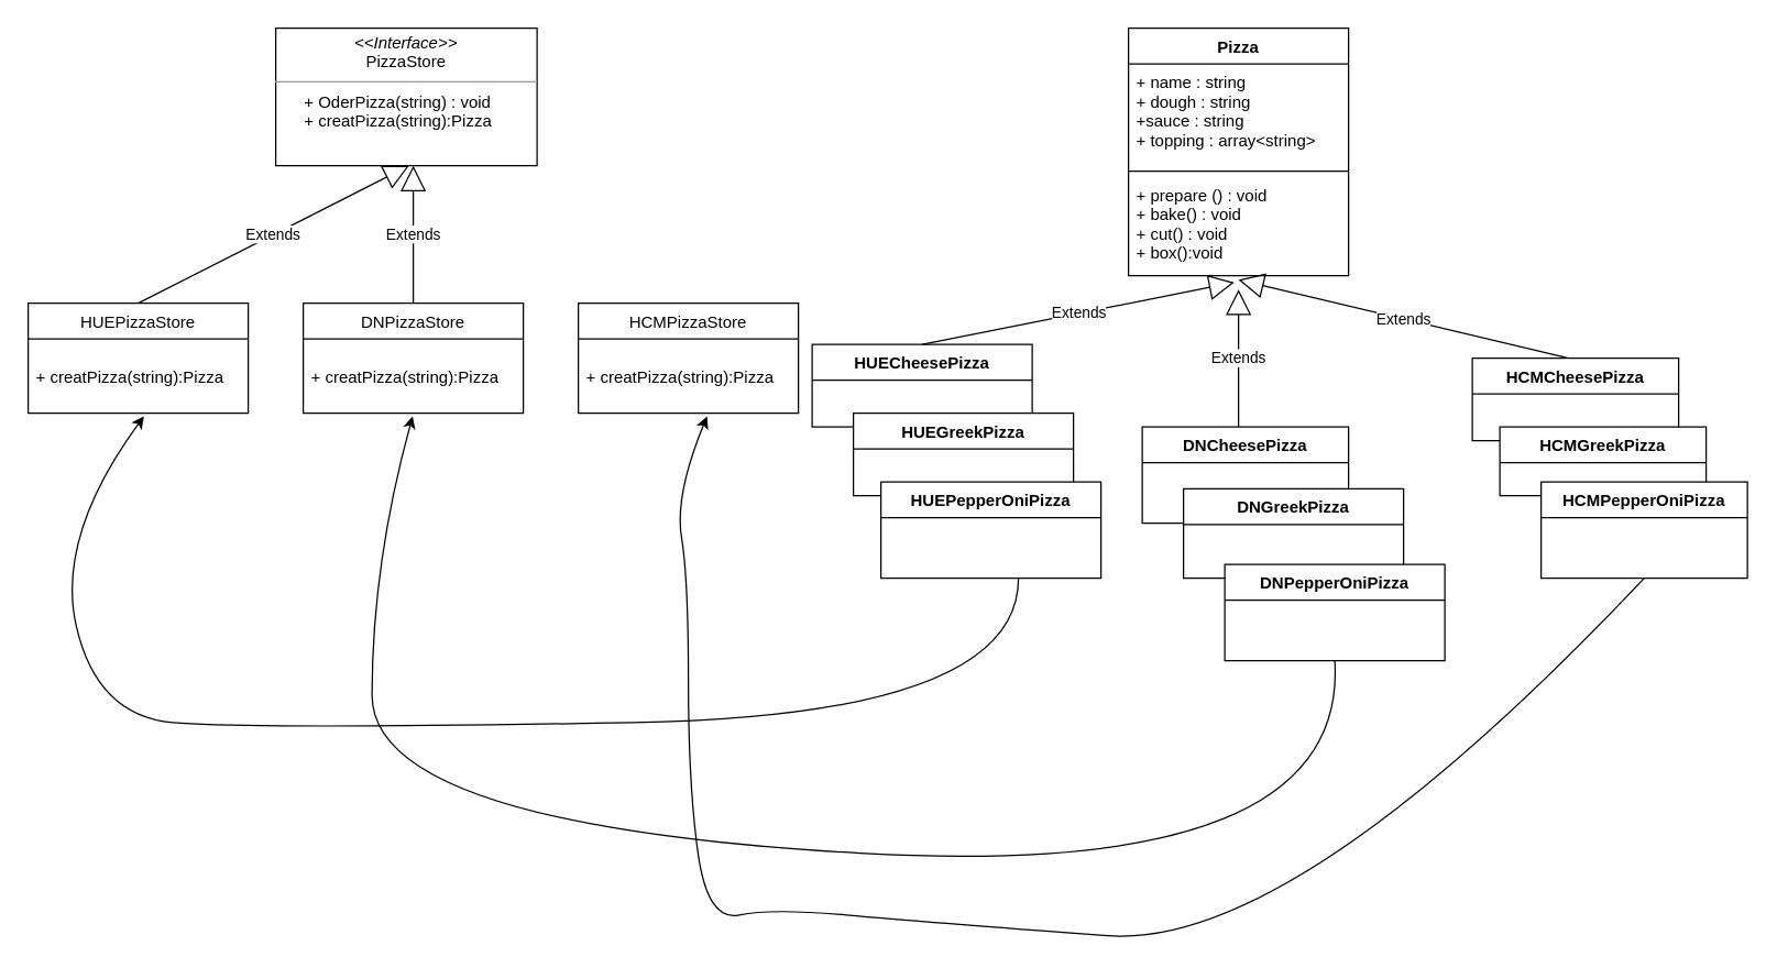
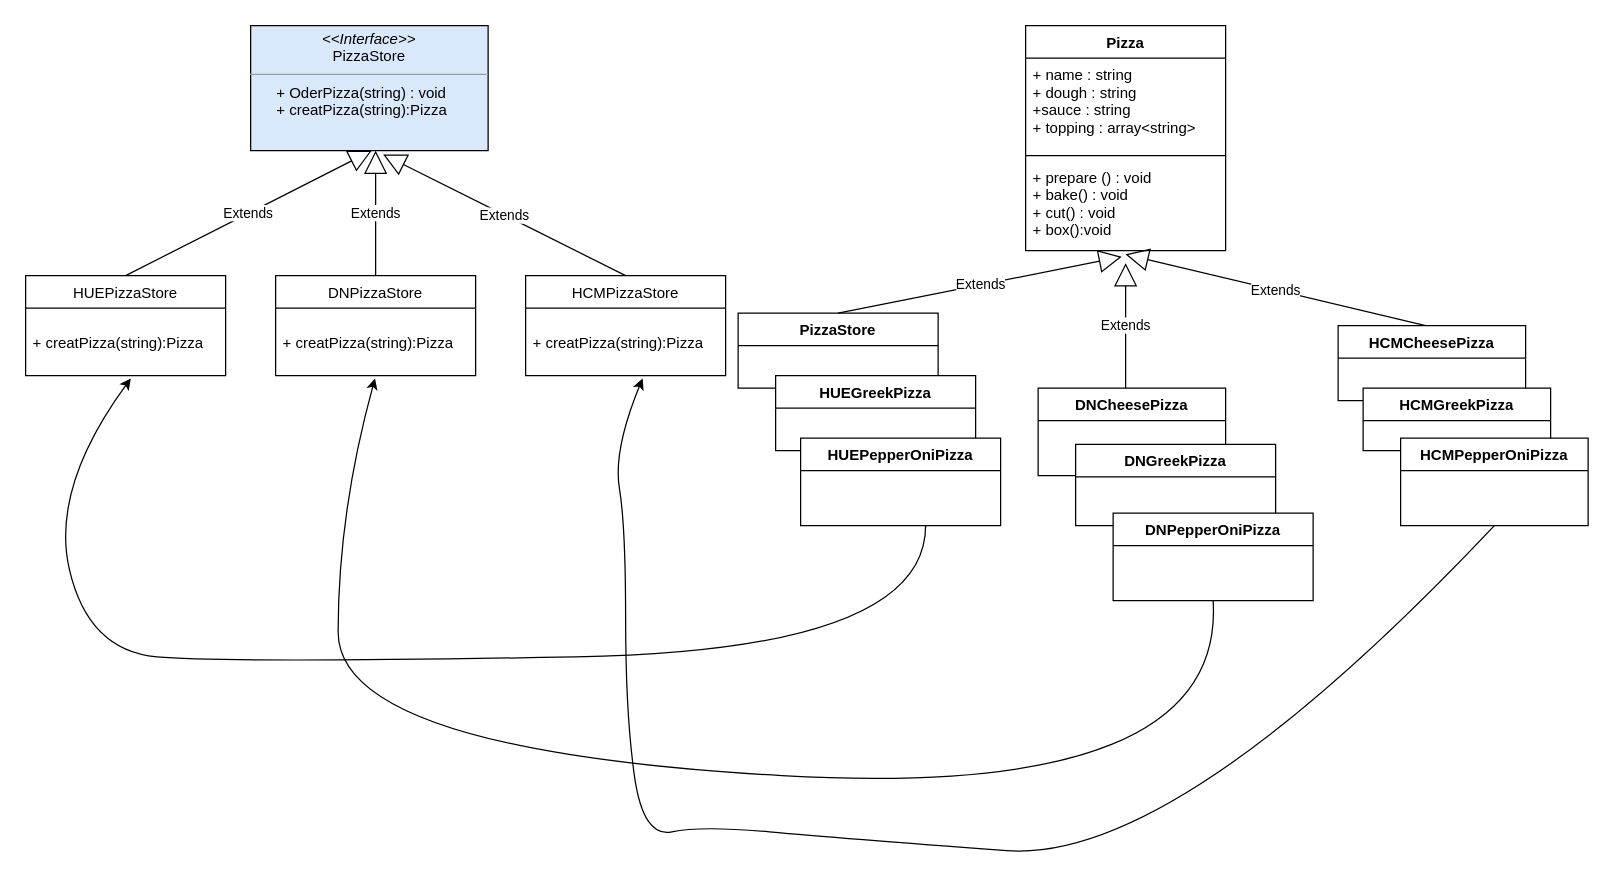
  <mxCell id="0" />
  <mxCell id="1" parent="0" />
  <mxCell id="2" value="Pizza" style="swimlane;fontStyle=1;align=center;verticalAlign=top;childLayout=stackLayout;horizontal=1;startSize=26;horizontalStack=0;resizeParent=1;resizeParentMax=0;resizeLast=0;collapsible=1;marginBottom=0;" parent="1" vertex="1"><mxGeometry x="820" width="160" height="180" as="geometry" y="20" /></mxCell>
  <mxCell id="3" value="+ name : string&#10;+ dough : string&#10;+sauce : string&#10;+ topping : array&lt;string&gt;&#10;" style="text;strokeColor=none;fillColor=none;align=left;verticalAlign=top;spacingLeft=4;spacingRight=4;overflow=hidden;rotatable=0;points=[[0,0.5],[1,0.5]];portConstraint=eastwest;" parent="2" vertex="1"><mxGeometry y="26" width="160" height="74" as="geometry" /></mxCell>
  <mxCell id="4" value="" style="line;strokeWidth=1;fillColor=none;align=left;verticalAlign=middle;spacingTop=-1;spacingLeft=3;spacingRight=3;rotatable=0;labelPosition=right;points=[];portConstraint=eastwest;" parent="2" vertex="1"><mxGeometry y="100" width="160" height="8" as="geometry" /></mxCell>
  <mxCell id="5" value="+ prepare () : void&#10;+ bake() : void&#10;+ cut() : void&#10;+ box():void" style="text;strokeColor=none;fillColor=none;align=left;verticalAlign=top;spacingLeft=4;spacingRight=4;overflow=hidden;rotatable=0;points=[[0,0.5],[1,0.5]];portConstraint=eastwest;" parent="2" vertex="1"><mxGeometry y="108" width="160" height="72" as="geometry" /></mxCell>
- <mxCell id="6" value="HUECheesePizza" style="swimlane;fontStyle=1;align=center;verticalAlign=top;childLayout=stackLayout;horizontal=1;startSize=26;horizontalStack=0;resizeParent=1;resizeParentMax=0;resizeLast=0;collapsible=1;marginBottom=0;" parent="1" vertex="1"><mxGeometry x="590" y="250" width="160" height="60" as="geometry" /></mxCell>
+ <mxCell id="6" value="PizzaStore" style="swimlane;fontStyle=1;align=center;verticalAlign=top;childLayout=stackLayout;horizontal=1;startSize=26;horizontalStack=0;resizeParent=1;resizeParentMax=0;resizeLast=0;collapsible=1;marginBottom=0;" parent="1" vertex="1"><mxGeometry x="590" y="250" width="160" height="60" as="geometry" /></mxCell>
  <mxCell id="7" value="HUEGreekPizza" style="swimlane;fontStyle=1;align=center;verticalAlign=top;childLayout=stackLayout;horizontal=1;startSize=26;horizontalStack=0;resizeParent=1;resizeParentMax=0;resizeLast=0;collapsible=1;marginBottom=0;" parent="1" vertex="1"><mxGeometry x="620" y="300" width="160" height="60" as="geometry" /></mxCell>
  <mxCell id="8" value="HUEPepperOniPizza" style="swimlane;fontStyle=1;align=center;verticalAlign=top;childLayout=stackLayout;horizontal=1;startSize=26;horizontalStack=0;resizeParent=1;resizeParentMax=0;resizeLast=0;collapsible=1;marginBottom=0;" parent="1" vertex="1"><mxGeometry x="640" y="350" width="160" height="70" as="geometry" /></mxCell>
- <mxCell id="9" value="&lt;p style=&quot;margin: 0px ; margin-top: 4px ; text-align: center&quot;&gt;&lt;i&gt;&amp;lt;&amp;lt;Interface&amp;gt;&amp;gt;&lt;/i&gt;&lt;br&gt;PizzaStore&lt;/p&gt;&lt;hr size=&quot;1&quot;&gt;&lt;p style=&quot;margin: 0px ; margin-left: 4px&quot;&gt;&lt;br&gt;&lt;/p&gt;" style="verticalAlign=top;align=left;overflow=fill;fontSize=12;fontFamily=Helvetica;html=1;" vertex="1" parent="1"><mxGeometry x="200" width="190" height="100" as="geometry" y="20" /></mxCell>
+ <mxCell id="9" value="&lt;p style=&quot;margin: 0px ; margin-top: 4px ; text-align: center&quot;&gt;&lt;i&gt;&amp;lt;&amp;lt;Interface&amp;gt;&amp;gt;&lt;/i&gt;&lt;br&gt;PizzaStore&lt;/p&gt;&lt;hr size=&quot;1&quot;&gt;&lt;p style=&quot;margin: 0px ; margin-left: 4px&quot;&gt;&lt;br&gt;&lt;/p&gt;" style="verticalAlign=top;align=left;overflow=fill;fontSize=12;fontFamily=Helvetica;html=1;fillColor=#dae8fc;" vertex="1" parent="1"><mxGeometry x="200" width="190" height="100" as="geometry" y="20" /></mxCell>
  <mxCell id="10" value="+ OderPizza(string) : void&#10;+ creatPizza(string):Pizza" style="text;strokeColor=none;fillColor=none;align=left;verticalAlign=top;spacingLeft=4;spacingRight=4;overflow=hidden;rotatable=0;points=[[0,0.5],[1,0.5]];portConstraint=eastwest;" parent="1" vertex="1"><mxGeometry x="215" y="60" width="160" height="54" as="geometry" /></mxCell>
  <mxCell id="11" value="Extends" style="endArrow=block;endSize=16;endFill=0;html=1;exitX=0.5;exitY=0;exitDx=0;exitDy=0;entryX=0.481;entryY=1.069;entryDx=0;entryDy=0;entryPerimeter=0;" edge="1" parent="1" source="6" target="5"><mxGeometry width="160" relative="1" as="geometry"><mxPoint x="450.005" y="300" as="sourcePoint" /><mxPoint x="860" y="203" as="targetPoint" /></mxGeometry></mxCell>
  <mxCell id="12" value="Extends" style="endArrow=block;endSize=16;endFill=0;html=1;" edge="1" parent="1"><mxGeometry width="160" relative="1" as="geometry"><mxPoint x="900" y="310" as="sourcePoint" /><mxPoint x="900" y="210" as="targetPoint" /><Array as="points" /></mxGeometry></mxCell>
  <mxCell id="13" value="Extends" style="endArrow=block;endSize=16;endFill=0;html=1;" edge="1" parent="1"><mxGeometry width="160" relative="1" as="geometry"><mxPoint x="1140" y="260" as="sourcePoint" /><mxPoint x="900" y="203" as="targetPoint" /></mxGeometry></mxCell>
  <mxCell id="14" value="HUEPizzaStore" style="swimlane;fontStyle=0;childLayout=stackLayout;horizontal=1;startSize=26;fillColor=none;horizontalStack=0;resizeParent=1;resizeParentMax=0;resizeLast=0;collapsible=1;marginBottom=0;" vertex="1" parent="1"><mxGeometry y="220" width="160" height="80" as="geometry" x="20" /></mxCell>
  <mxCell id="15" value="&#10;+ creatPizza(string):Pizza" style="text;strokeColor=none;fillColor=none;align=left;verticalAlign=top;spacingLeft=4;spacingRight=4;overflow=hidden;rotatable=0;points=[[0,0.5],[1,0.5]];portConstraint=eastwest;" vertex="1" parent="14"><mxGeometry y="26" width="160" height="54" as="geometry" /></mxCell>
  <mxCell id="16" value="DNPizzaStore" style="swimlane;fontStyle=0;childLayout=stackLayout;horizontal=1;startSize=26;fillColor=none;horizontalStack=0;resizeParent=1;resizeParentMax=0;resizeLast=0;collapsible=1;marginBottom=0;" vertex="1" parent="1"><mxGeometry x="220" y="220" width="160" height="80" as="geometry" /></mxCell>
  <mxCell id="17" value="&#10;+ creatPizza(string):Pizza" style="text;strokeColor=none;fillColor=none;align=left;verticalAlign=top;spacingLeft=4;spacingRight=4;overflow=hidden;rotatable=0;points=[[0,0.5],[1,0.5]];portConstraint=eastwest;" vertex="1" parent="16"><mxGeometry y="26" width="160" height="54" as="geometry" /></mxCell>
  <mxCell id="18" value="HCMPizzaStore" style="swimlane;fontStyle=0;childLayout=stackLayout;horizontal=1;startSize=26;fillColor=none;horizontalStack=0;resizeParent=1;resizeParentMax=0;resizeLast=0;collapsible=1;marginBottom=0;" vertex="1" parent="1"><mxGeometry x="420" y="220" width="160" height="80" as="geometry" /></mxCell>
  <mxCell id="19" value="&#10;+ creatPizza(string):Pizza" style="text;strokeColor=none;fillColor=none;align=left;verticalAlign=top;spacingLeft=4;spacingRight=4;overflow=hidden;rotatable=0;points=[[0,0.5],[1,0.5]];portConstraint=eastwest;" vertex="1" parent="18"><mxGeometry y="26" width="160" height="54" as="geometry" /></mxCell>
  <mxCell id="20" value="Extends" style="endArrow=block;endSize=16;endFill=0;html=1;exitX=0.5;exitY=0;exitDx=0;exitDy=0;entryX=0.481;entryY=1.069;entryDx=0;entryDy=0;entryPerimeter=0;" edge="1" parent="1" source="14"><mxGeometry width="160" relative="1" as="geometry"><mxPoint x="100" y="215.03" as="sourcePoint" /><mxPoint x="296.96" y="119.998" as="targetPoint" /></mxGeometry></mxCell>
  <mxCell id="21" value="Extends" style="endArrow=block;endSize=16;endFill=0;html=1;exitX=0.5;exitY=0;exitDx=0;exitDy=0;" edge="1" parent="1" source="16"><mxGeometry width="160" relative="1" as="geometry"><mxPoint x="170" y="425.03" as="sourcePoint" /><mxPoint x="300" y="120" as="targetPoint" /></mxGeometry></mxCell>
+ <mxCell id="22" value="Extends" style="endArrow=block;endSize=16;endFill=0;html=1;exitX=0.5;exitY=0;exitDx=0;exitDy=0;entryX=0.558;entryY=1.03;entryDx=0;entryDy=0;entryPerimeter=0;" edge="1" parent="1" source="18" target="9"><mxGeometry width="160" relative="1" as="geometry"><mxPoint x="730" y="330" as="sourcePoint" /><mxPoint x="490" y="140" as="targetPoint" /></mxGeometry></mxCell>
  <mxCell id="23" value="DNCheesePizza" style="swimlane;fontStyle=1;align=center;verticalAlign=top;childLayout=stackLayout;horizontal=1;startSize=26;horizontalStack=0;resizeParent=1;resizeParentMax=0;resizeLast=0;collapsible=1;marginBottom=0;" vertex="1" parent="1"><mxGeometry x="830" y="310" width="150" height="70" as="geometry" /></mxCell>
  <mxCell id="24" value="DNGreekPizza" style="swimlane;fontStyle=1;align=center;verticalAlign=top;childLayout=stackLayout;horizontal=1;startSize=26;horizontalStack=0;resizeParent=1;resizeParentMax=0;resizeLast=0;collapsible=1;marginBottom=0;" vertex="1" parent="1"><mxGeometry x="860" y="355" width="160" height="65" as="geometry" /></mxCell>
  <mxCell id="25" value="DNPepperOniPizza" style="swimlane;fontStyle=1;align=center;verticalAlign=top;childLayout=stackLayout;horizontal=1;startSize=26;horizontalStack=0;resizeParent=1;resizeParentMax=0;resizeLast=0;collapsible=1;marginBottom=0;" vertex="1" parent="1"><mxGeometry x="890" y="410" width="160" height="70" as="geometry" /></mxCell>
  <mxCell id="26" value="HCMCheesePizza" style="swimlane;fontStyle=1;align=center;verticalAlign=top;childLayout=stackLayout;horizontal=1;startSize=26;horizontalStack=0;resizeParent=1;resizeParentMax=0;resizeLast=0;collapsible=1;marginBottom=0;" vertex="1" parent="1"><mxGeometry x="1070" y="260" width="150" height="60" as="geometry" /></mxCell>
  <mxCell id="27" value="HCMGreekPizza" style="swimlane;fontStyle=1;align=center;verticalAlign=top;childLayout=stackLayout;horizontal=1;startSize=26;horizontalStack=0;resizeParent=1;resizeParentMax=0;resizeLast=0;collapsible=1;marginBottom=0;" vertex="1" parent="1"><mxGeometry x="1090" y="310" width="150" height="50" as="geometry" /></mxCell>
  <mxCell id="28" value="HCMPepperOniPizza" style="swimlane;fontStyle=1;align=center;verticalAlign=top;childLayout=stackLayout;horizontal=1;startSize=26;horizontalStack=0;resizeParent=1;resizeParentMax=0;resizeLast=0;collapsible=1;marginBottom=0;" vertex="1" parent="1"><mxGeometry x="1120" y="350" width="150" height="70" as="geometry" /></mxCell>
  <mxCell id="29" value="" style="curved=1;endArrow=classic;html=1;entryX=0.526;entryY=1.042;entryDx=0;entryDy=0;entryPerimeter=0;" edge="1" parent="1" target="15"><mxGeometry width="50" height="50" relative="1" as="geometry"><mxPoint x="740" y="420" as="sourcePoint" /><mxPoint x="160" y="420" as="targetPoint" /><Array as="points"><mxPoint x="740" y="520" /><mxPoint x="180" y="530" /><mxPoint x="70" y="520" /><mxPoint x="40" y="390" /></Array></mxGeometry></mxCell>
  <mxCell id="30" value="" style="curved=1;endArrow=classic;html=1;entryX=0.497;entryY=1.042;entryDx=0;entryDy=0;entryPerimeter=0;exitX=0.5;exitY=1;exitDx=0;exitDy=0;" edge="1" parent="1" source="25" target="17"><mxGeometry width="50" height="50" relative="1" as="geometry"><mxPoint x="950" y="500" as="sourcePoint" /><mxPoint x="330" y="360" as="targetPoint" /><Array as="points"><mxPoint x="980" y="640" /><mxPoint x="270" y="600" /><mxPoint x="270" y="410" /></Array></mxGeometry></mxCell>
  <mxCell id="31" value="" style="curved=1;endArrow=classic;html=1;entryX=0.585;entryY=1.042;entryDx=0;entryDy=0;entryPerimeter=0;exitX=0.5;exitY=1;exitDx=0;exitDy=0;" edge="1" parent="1" source="28" target="19"><mxGeometry width="50" height="50" relative="1" as="geometry"><mxPoint x="490" y="410" as="sourcePoint" /><mxPoint x="540" y="360" as="targetPoint" /><Array as="points"><mxPoint x="940" y="690" /><mxPoint x="670" y="670" /><mxPoint x="560" y="660" /><mxPoint x="514" y="670" /><mxPoint x="500" y="570" /><mxPoint x="500" y="420" /><mxPoint x="490" y="360" /></Array></mxGeometry></mxCell>
